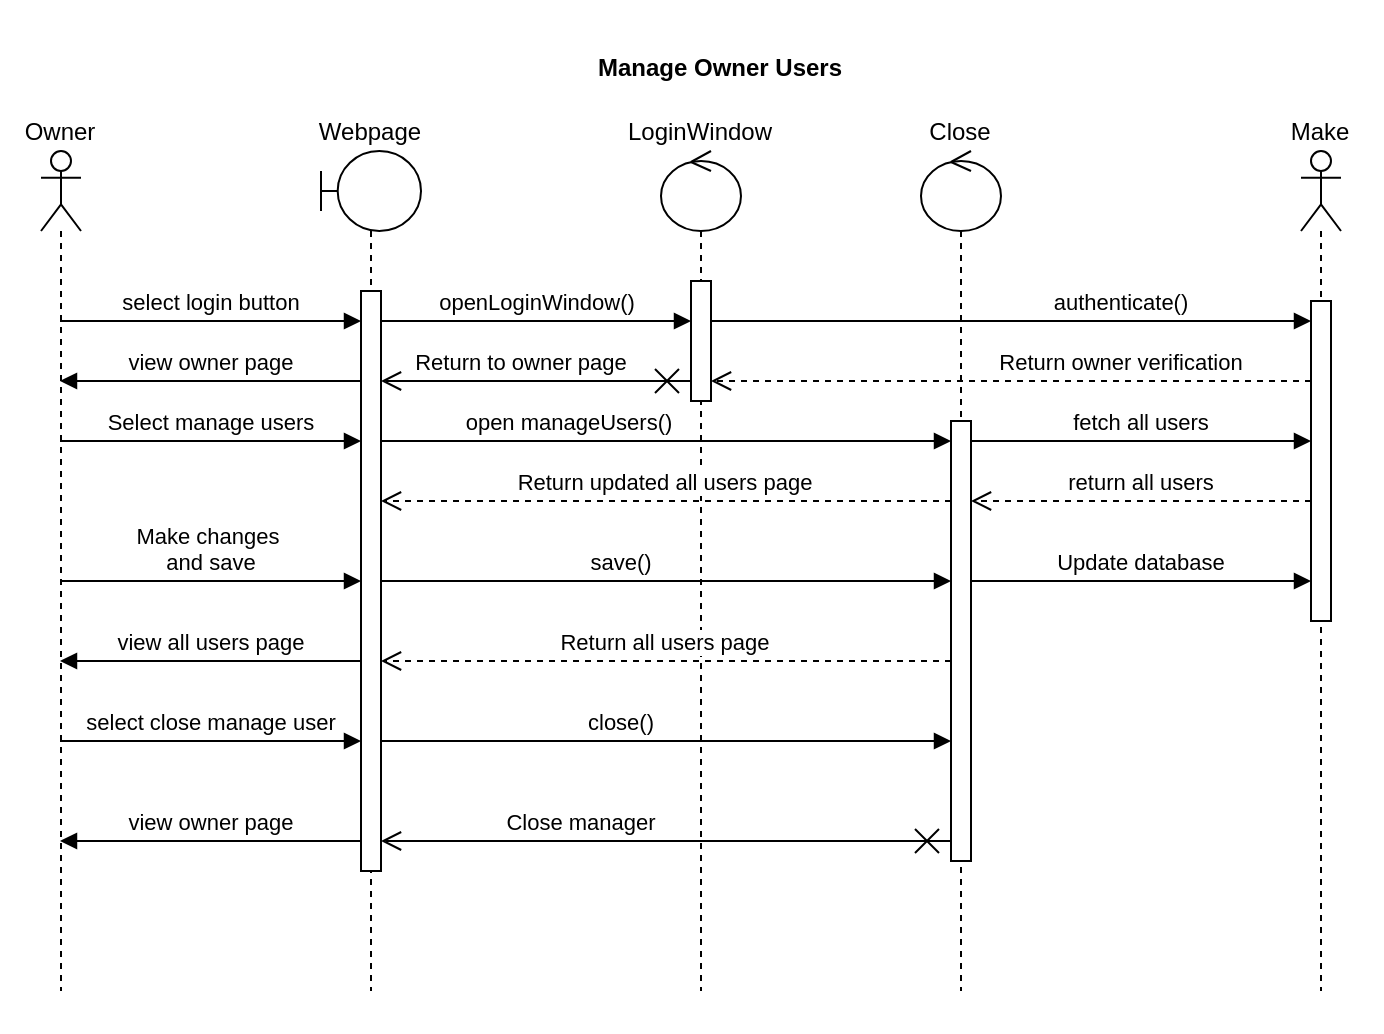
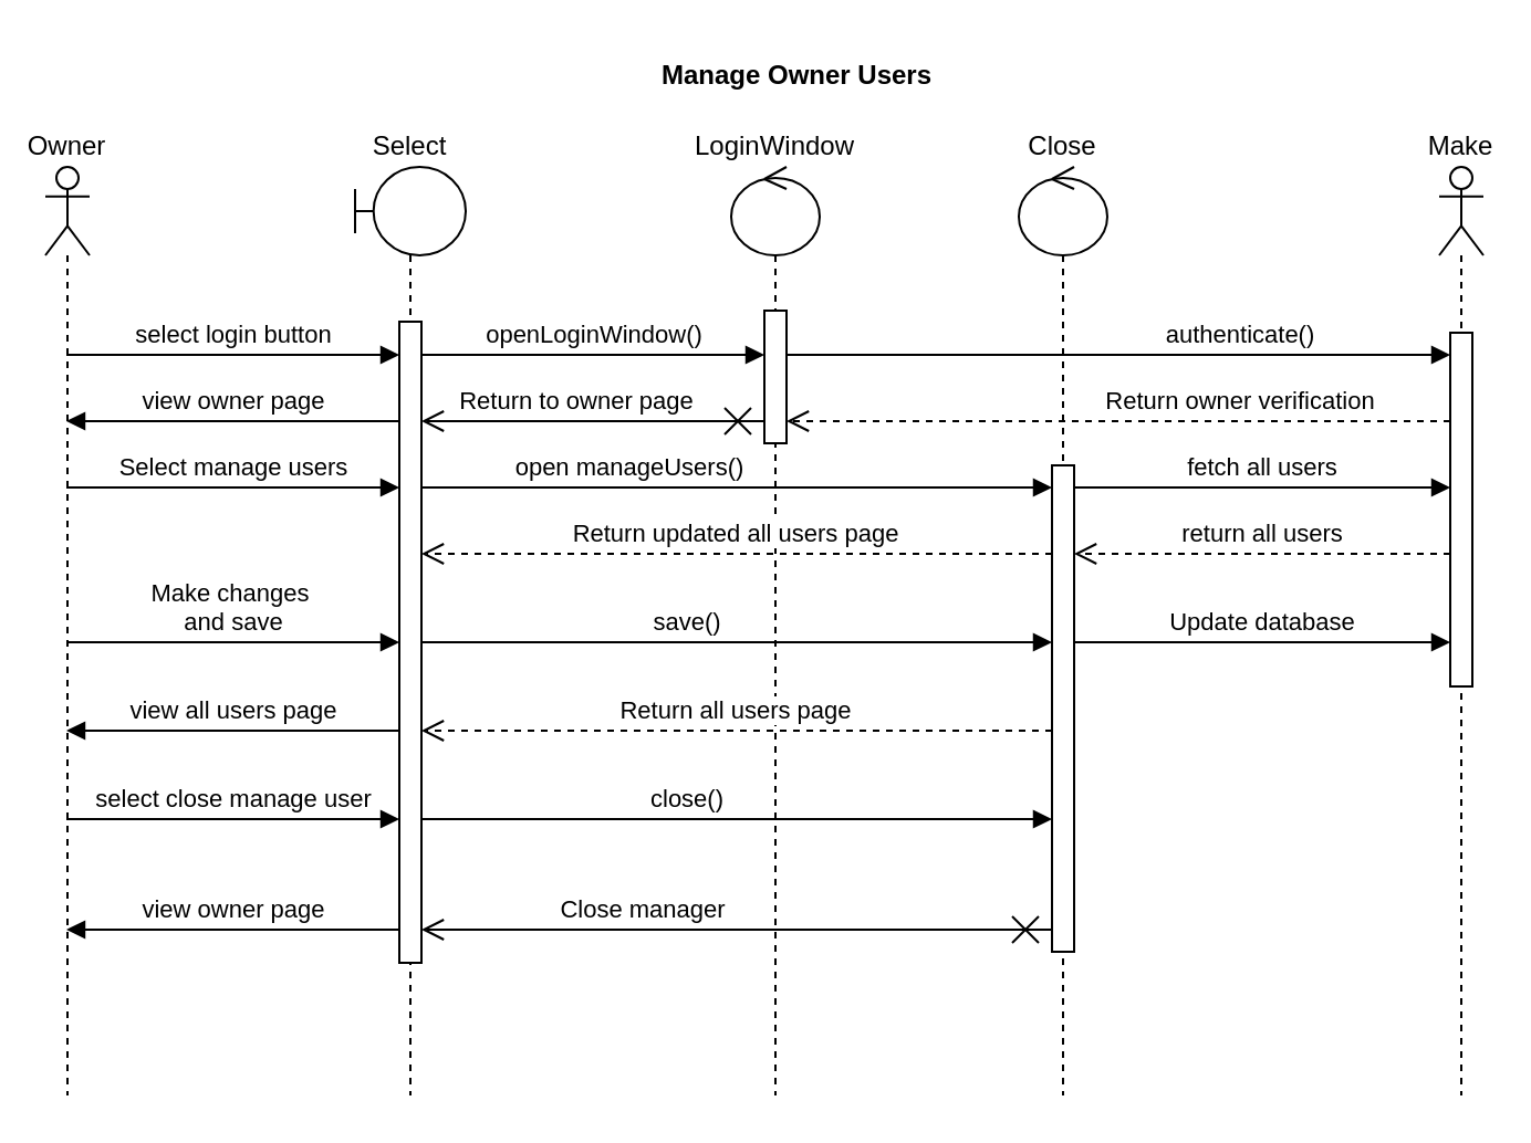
  <mxCell id="0" />
  <mxCell id="1" parent="0" />
  <mxCell id="2" value="Manage Owner Users" style="text;align=center;fontStyle=1;verticalAlign=middle;spacingLeft=3;spacingRight=3;strokeColor=none;rotatable=0;points=[[0,0.5],[1,0.5]];portConstraint=eastwest;gradientColor=none;" parent="1" vertex="1"><mxGeometry x="320" y="20" width="80" height="26" as="geometry" /></mxCell>
  <mxCell id="3" value="Owner" style="shape=umlLifeline;participant=umlActor;perimeter=lifelinePerimeter;whiteSpace=wrap;html=1;container=1;collapsible=0;recursiveResize=0;verticalAlign=bottom;spacingTop=36;outlineConnect=0;labelPosition=center;verticalLabelPosition=top;align=center;" parent="1" vertex="1"><mxGeometry x="20" y="75" width="20" height="420" as="geometry" /></mxCell>
- <mxCell id="4" value="Webpage" style="shape=umlLifeline;participant=umlBoundary;perimeter=lifelinePerimeter;whiteSpace=wrap;html=1;container=1;collapsible=0;recursiveResize=0;verticalAlign=bottom;spacingTop=36;outlineConnect=0;labelPosition=center;verticalLabelPosition=top;align=center;" parent="1" vertex="1"><mxGeometry x="160" y="75" width="50" height="420" as="geometry" /></mxCell>
+ <mxCell id="4" value="Select" style="shape=umlLifeline;participant=umlBoundary;perimeter=lifelinePerimeter;whiteSpace=wrap;html=1;container=1;collapsible=0;recursiveResize=0;verticalAlign=bottom;spacingTop=36;outlineConnect=0;labelPosition=center;verticalLabelPosition=top;align=center;" parent="1" vertex="1"><mxGeometry x="160" y="75" width="50" height="420" as="geometry" /></mxCell>
  <mxCell id="5" value="" style="html=1;points=[];perimeter=orthogonalPerimeter;" parent="4" vertex="1"><mxGeometry x="20" y="70" width="10" height="290" as="geometry" /></mxCell>
  <mxCell id="6" value="Make" style="shape=umlLifeline;participant=umlActor;perimeter=lifelinePerimeter;whiteSpace=wrap;html=1;container=1;collapsible=0;recursiveResize=0;verticalAlign=bottom;spacingTop=36;outlineConnect=0;labelPosition=center;verticalLabelPosition=top;align=center;" parent="1" vertex="1"><mxGeometry x="650" y="75" width="20" height="420" as="geometry" /></mxCell>
  <mxCell id="7" value="" style="html=1;points=[];perimeter=orthogonalPerimeter;" parent="6" vertex="1"><mxGeometry x="5" y="75" width="10" height="160" as="geometry" /></mxCell>
  <mxCell id="8" value="Close" style="shape=umlLifeline;participant=umlControl;perimeter=lifelinePerimeter;whiteSpace=wrap;html=1;container=1;collapsible=0;recursiveResize=0;verticalAlign=bottom;spacingTop=36;outlineConnect=0;labelPosition=center;verticalLabelPosition=top;align=center;" parent="1" vertex="1"><mxGeometry x="460" y="75" width="40" height="420" as="geometry" /></mxCell>
  <mxCell id="9" value="" style="html=1;points=[];perimeter=orthogonalPerimeter;" parent="8" vertex="1"><mxGeometry x="15" y="135" width="10" height="220" as="geometry" /></mxCell>
  <mxCell id="10" value="LoginWindow" style="shape=umlLifeline;participant=umlControl;perimeter=lifelinePerimeter;whiteSpace=wrap;html=1;container=1;collapsible=0;recursiveResize=0;verticalAlign=bottom;spacingTop=36;outlineConnect=0;labelPosition=center;verticalLabelPosition=top;align=center;" parent="1" vertex="1"><mxGeometry x="330" y="75" width="40" height="420" as="geometry" /></mxCell>
  <mxCell id="11" value="" style="html=1;points=[];perimeter=orthogonalPerimeter;" parent="10" vertex="1"><mxGeometry x="15" y="65" width="10" height="60" as="geometry" /></mxCell>
  <mxCell id="12" value="select login button" style="html=1;verticalAlign=bottom;endArrow=block;rounded=0;" parent="1" edge="1"><mxGeometry width="80" relative="1" as="geometry"><mxPoint x="29.5" y="160" as="sourcePoint" /><mxPoint x="180" y="160" as="targetPoint" /><Array as="points"><mxPoint x="60" y="160" /></Array></mxGeometry></mxCell>
  <mxCell id="13" value="openLoginWindow()" style="html=1;verticalAlign=bottom;endArrow=block;rounded=0;" parent="1" target="11" edge="1"><mxGeometry width="80" relative="1" as="geometry"><mxPoint x="190" y="160" as="sourcePoint" /><mxPoint x="400" y="170" as="targetPoint" /><Array as="points"><mxPoint x="220" y="160" /></Array></mxGeometry></mxCell>
  <mxCell id="14" value="authenticate()" style="html=1;verticalAlign=bottom;endArrow=block;rounded=0;" parent="1" source="11" target="7" edge="1"><mxGeometry x="0.367" width="80" relative="1" as="geometry"><mxPoint x="590" y="160" as="sourcePoint" /><mxPoint x="670" y="160" as="targetPoint" /><Array as="points"><mxPoint x="630" y="160" /></Array><mxPoint as="offset" /></mxGeometry></mxCell>
  <mxCell id="15" value="Return owner verification" style="html=1;verticalAlign=bottom;endArrow=open;dashed=1;endSize=8;rounded=0;" parent="1" source="7" target="11" edge="1"><mxGeometry x="-0.367" relative="1" as="geometry"><mxPoint x="670" y="189.5" as="sourcePoint" /><mxPoint x="330" y="189.5" as="targetPoint" /><Array as="points"><mxPoint x="610" y="190" /></Array><mxPoint as="offset" /></mxGeometry></mxCell>
  <mxCell id="16" value="Select manage users" style="html=1;verticalAlign=bottom;endArrow=block;rounded=0;" edge="1" parent="1"><mxGeometry width="80" relative="1" as="geometry"><mxPoint x="29.5" y="220" as="sourcePoint" /><mxPoint x="180" y="220" as="targetPoint" /><Array as="points"><mxPoint x="140" y="220" /></Array></mxGeometry></mxCell>
  <mxCell id="17" value="open manageUsers()" style="html=1;verticalAlign=bottom;endArrow=block;rounded=0;" edge="1" parent="1" target="9"><mxGeometry x="-0.343" width="80" relative="1" as="geometry"><mxPoint x="190" y="220" as="sourcePoint" /><mxPoint x="350" y="220" as="targetPoint" /><Array as="points"><mxPoint x="240" y="220" /></Array><mxPoint as="offset" /></mxGeometry></mxCell>
  <mxCell id="18" value="return all users" style="html=1;verticalAlign=bottom;endArrow=open;dashed=1;endSize=8;rounded=0;" edge="1" parent="1" source="7" target="9"><mxGeometry relative="1" as="geometry"><mxPoint x="700" y="250" as="sourcePoint" /><mxPoint x="620" y="250" as="targetPoint" /><Array as="points"><mxPoint x="630" y="250" /></Array></mxGeometry></mxCell>
  <mxCell id="19" value="Return all users page" style="html=1;verticalAlign=bottom;endArrow=open;dashed=1;endSize=8;rounded=0;" edge="1" parent="1" source="9"><mxGeometry relative="1" as="geometry"><mxPoint x="540" y="250" as="sourcePoint" /><mxPoint x="190" y="330" as="targetPoint" /><Array as="points"><mxPoint x="440" y="330" /></Array></mxGeometry></mxCell>
  <mxCell id="20" value="fetch all users" style="html=1;verticalAlign=bottom;endArrow=block;rounded=0;" edge="1" parent="1" source="9" target="7"><mxGeometry width="80" relative="1" as="geometry"><mxPoint x="610" y="220" as="sourcePoint" /><mxPoint x="690" y="220" as="targetPoint" /><Array as="points"><mxPoint x="610" y="220" /></Array></mxGeometry></mxCell>
  <mxCell id="21" value="Make changes&amp;nbsp;&lt;br&gt;and save" style="html=1;verticalAlign=bottom;endArrow=block;rounded=0;" edge="1" parent="1"><mxGeometry width="80" relative="1" as="geometry"><mxPoint x="29.5" y="290" as="sourcePoint" /><mxPoint x="180" y="290" as="targetPoint" /><Array as="points"><mxPoint x="140" y="290" /></Array></mxGeometry></mxCell>
  <mxCell id="22" value="save()" style="html=1;verticalAlign=bottom;endArrow=block;rounded=0;" edge="1" parent="1" target="9"><mxGeometry x="-0.158" width="80" relative="1" as="geometry"><mxPoint x="190" y="290" as="sourcePoint" /><mxPoint x="360" y="320" as="targetPoint" /><Array as="points"><mxPoint x="350" y="290" /></Array><mxPoint as="offset" /></mxGeometry></mxCell>
  <mxCell id="23" value="Update database" style="html=1;verticalAlign=bottom;endArrow=block;rounded=0;" edge="1" parent="1" source="9" target="7"><mxGeometry width="80" relative="1" as="geometry"><mxPoint x="610" y="289.5" as="sourcePoint" /><mxPoint x="690" y="289.5" as="targetPoint" /><Array as="points"><mxPoint x="620" y="290" /></Array></mxGeometry></mxCell>
  <mxCell id="24" value="Return updated all users page" style="html=1;verticalAlign=bottom;endArrow=open;dashed=1;endSize=8;rounded=0;" edge="1" parent="1" source="9"><mxGeometry relative="1" as="geometry"><mxPoint x="510" y="330" as="sourcePoint" /><mxPoint x="190" y="250" as="targetPoint" /><Array as="points"><mxPoint x="430" y="250" /></Array></mxGeometry></mxCell>
  <mxCell id="25" value="Close manager" style="endArrow=open;startArrow=cross;endFill=0;startFill=0;endSize=8;startSize=10;html=1;rounded=0;labelPosition=center;verticalLabelPosition=top;align=center;verticalAlign=bottom;" edge="1" parent="1" source="9"><mxGeometry x="0.298" width="160" relative="1" as="geometry"><mxPoint x="540" y="430" as="sourcePoint" /><mxPoint x="190" y="420" as="targetPoint" /><Array as="points"><mxPoint x="430" y="420" /></Array><mxPoint as="offset" /></mxGeometry></mxCell>
  <mxCell id="26" value="select close manage user" style="html=1;verticalAlign=bottom;endArrow=block;rounded=0;" edge="1" parent="1"><mxGeometry width="80" relative="1" as="geometry"><mxPoint x="29.5" y="370" as="sourcePoint" /><mxPoint x="180" y="370" as="targetPoint" /><Array as="points"><mxPoint x="130" y="370" /></Array></mxGeometry></mxCell>
  <mxCell id="27" value="close()" style="html=1;verticalAlign=bottom;endArrow=block;rounded=0;" edge="1" parent="1" target="9"><mxGeometry x="-0.158" width="80" relative="1" as="geometry"><mxPoint x="190" y="370" as="sourcePoint" /><mxPoint x="360" y="400" as="targetPoint" /><Array as="points"><mxPoint x="440" y="370" /></Array><mxPoint as="offset" /></mxGeometry></mxCell>
  <mxCell id="28" value="Return to owner page" style="endArrow=open;startArrow=cross;endFill=0;startFill=0;endSize=8;startSize=10;html=1;rounded=0;labelPosition=center;verticalLabelPosition=top;align=center;verticalAlign=bottom;" edge="1" parent="1" source="11"><mxGeometry x="0.097" width="160" relative="1" as="geometry"><mxPoint x="320" y="190" as="sourcePoint" /><mxPoint x="190" y="190" as="targetPoint" /><Array as="points"><mxPoint x="290" y="190" /></Array><mxPoint as="offset" /></mxGeometry></mxCell>
  <mxCell id="29" value="view all users page" style="html=1;verticalAlign=bottom;endArrow=block;rounded=0;" edge="1" parent="1"><mxGeometry width="80" relative="1" as="geometry"><mxPoint x="180" y="330" as="sourcePoint" /><mxPoint x="29.5" y="330" as="targetPoint" /><Array as="points"><mxPoint x="140" y="330" /></Array></mxGeometry></mxCell>
  <mxCell id="30" value="view owner page" style="html=1;verticalAlign=bottom;endArrow=block;rounded=0;" edge="1" parent="1"><mxGeometry width="80" relative="1" as="geometry"><mxPoint x="180" y="420" as="sourcePoint" /><mxPoint x="29.5" y="420" as="targetPoint" /><Array as="points"><mxPoint x="160" y="420" /></Array></mxGeometry></mxCell>
  <mxCell id="31" value="view owner page" style="html=1;verticalAlign=bottom;endArrow=block;rounded=0;" edge="1" parent="1"><mxGeometry width="80" relative="1" as="geometry"><mxPoint x="180" y="190" as="sourcePoint" /><mxPoint x="29.5" y="190" as="targetPoint" /><Array as="points"><mxPoint x="160" y="190" /></Array></mxGeometry></mxCell>
